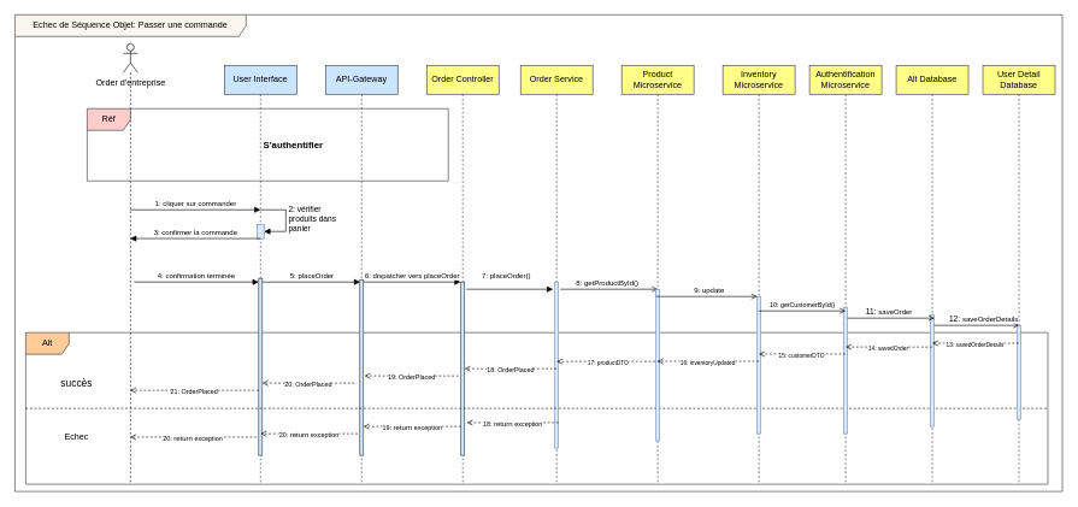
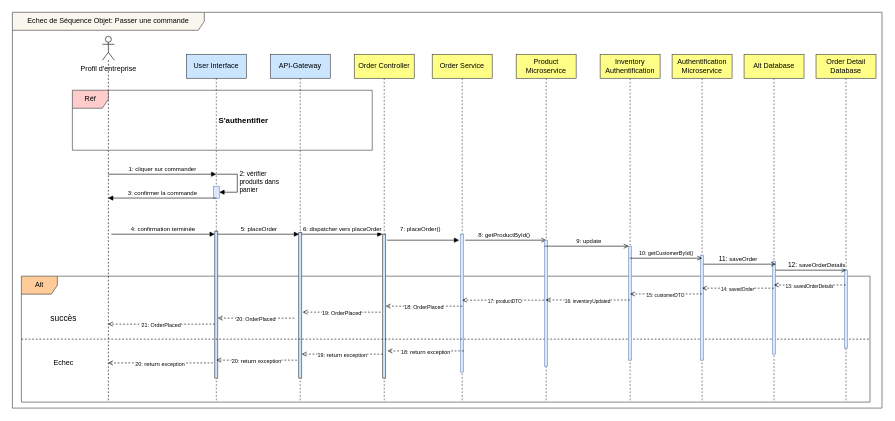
  <mxCell id="0" />
  <mxCell id="1" parent="0" />
  <mxCell id="2" value="Alt" style="shape=umlFrame;whiteSpace=wrap;html=1;pointerEvents=0;fillColor=#ffcc99;strokeColor=#36393d;" parent="1" vertex="1"><mxGeometry x="35" y="460" width="1415" height="210" as="geometry" /></mxCell>
  <mxCell id="3" value="" style="shape=umlLifeline;perimeter=lifelinePerimeter;whiteSpace=wrap;html=1;container=1;dropTarget=0;collapsible=0;recursiveResize=0;outlineConnect=0;portConstraint=eastwest;newEdgeStyle={&quot;curved&quot;:0,&quot;rounded&quot;:0};participant=umlActor;size=40;" parent="1" vertex="1"><mxGeometry x="170" y="60" width="20" height="610" as="geometry" /></mxCell>
  <mxCell id="4" value="User Interface" style="shape=umlLifeline;perimeter=lifelinePerimeter;whiteSpace=wrap;html=1;container=1;dropTarget=0;collapsible=0;recursiveResize=0;outlineConnect=0;portConstraint=eastwest;newEdgeStyle={&quot;curved&quot;:0,&quot;rounded&quot;:0};fillColor=#cce5ff;strokeColor=#36393d;" parent="1" vertex="1"><mxGeometry x="310" y="90" width="100" height="580" as="geometry" /></mxCell>
  <mxCell id="5" value="" style="html=1;points=[[0,0,0,0,5],[0,1,0,0,-5],[1,0,0,0,5],[1,1,0,0,-5]];perimeter=orthogonalPerimeter;outlineConnect=0;targetShapes=umlLifeline;portConstraint=eastwest;newEdgeStyle={&quot;curved&quot;:0,&quot;rounded&quot;:0};fillColor=#cce5ff;strokeColor=#36393d;" parent="4" vertex="1"><mxGeometry x="47.5" y="295" width="5" height="245" as="geometry" /></mxCell>
  <mxCell id="6" value="" style="html=1;points=[[0,0,0,0,5],[0,1,0,0,-5],[1,0,0,0,5],[1,1,0,0,-5]];perimeter=orthogonalPerimeter;outlineConnect=0;targetShapes=umlLifeline;portConstraint=eastwest;newEdgeStyle={&quot;curved&quot;:0,&quot;rounded&quot;:0};fillColor=#dae8fc;strokeColor=#6c8ebf;" parent="4" vertex="1"><mxGeometry x="45" y="220" width="10" height="20" as="geometry" /></mxCell>
  <mxCell id="7" value="API-Gateway" style="shape=umlLifeline;perimeter=lifelinePerimeter;whiteSpace=wrap;html=1;container=1;dropTarget=0;collapsible=0;recursiveResize=0;outlineConnect=0;portConstraint=eastwest;newEdgeStyle={&quot;curved&quot;:0,&quot;rounded&quot;:0};fillColor=#cce5ff;strokeColor=#36393d;" parent="1" vertex="1"><mxGeometry x="450" y="90" width="100" height="580" as="geometry" /></mxCell>
  <mxCell id="8" value="" style="html=1;points=[[0,0,0,0,5],[0,1,0,0,-5],[1,0,0,0,5],[1,1,0,0,-5]];perimeter=orthogonalPerimeter;outlineConnect=0;targetShapes=umlLifeline;portConstraint=eastwest;newEdgeStyle={&quot;curved&quot;:0,&quot;rounded&quot;:0};fillColor=#cce5ff;strokeColor=#36393d;" parent="7" vertex="1"><mxGeometry x="47.5" y="297.5" width="5" height="242.5" as="geometry" /></mxCell>
  <mxCell id="9" value="Order Controller" style="shape=umlLifeline;perimeter=lifelinePerimeter;whiteSpace=wrap;html=1;container=1;dropTarget=0;collapsible=0;recursiveResize=0;outlineConnect=0;portConstraint=eastwest;newEdgeStyle={&quot;curved&quot;:0,&quot;rounded&quot;:0};fillColor=#ffff88;strokeColor=#36393d;" parent="1" vertex="1"><mxGeometry x="590" y="90" width="100" height="580" as="geometry" /></mxCell>
  <mxCell id="10" value="Order Service" style="shape=umlLifeline;perimeter=lifelinePerimeter;whiteSpace=wrap;html=1;container=1;dropTarget=0;collapsible=0;recursiveResize=0;outlineConnect=0;portConstraint=eastwest;newEdgeStyle={&quot;curved&quot;:0,&quot;rounded&quot;:0};fillColor=#ffff88;strokeColor=#36393d;" parent="1" vertex="1"><mxGeometry x="720" y="90" width="100" height="580" as="geometry" /></mxCell>
  <mxCell id="11" value="Product Microservice" style="shape=umlLifeline;perimeter=lifelinePerimeter;whiteSpace=wrap;html=1;container=1;dropTarget=0;collapsible=0;recursiveResize=0;outlineConnect=0;portConstraint=eastwest;newEdgeStyle={&quot;curved&quot;:0,&quot;rounded&quot;:0};fillColor=#ffff88;strokeColor=#36393d;" parent="1" vertex="1"><mxGeometry x="860" y="90" width="100" height="580" as="geometry" /></mxCell>
  <mxCell id="12" value="Réf" style="shape=umlFrame;whiteSpace=wrap;html=1;pointerEvents=0;fillColor=#ffcccc;strokeColor=#36393d;" parent="1" vertex="1"><mxGeometry x="120" y="150" width="500" height="100" as="geometry" /></mxCell>
  <mxCell id="13" value="&lt;b&gt;&lt;font style=&quot;font-size: 13px;&quot;&gt;S'authentifier&lt;/font&gt;&lt;/b&gt;" style="text;html=1;align=center;verticalAlign=middle;resizable=0;points=[];autosize=1;strokeColor=none;fillColor=none;" parent="1" vertex="1"><mxGeometry x="350" y="185" width="110" height="30" as="geometry" /></mxCell>
  <mxCell id="14" value="&lt;font style=&quot;font-size: 10px;&quot;&gt;1: cliquer sur commander&lt;br&gt;&lt;/font&gt;" style="html=1;verticalAlign=bottom;endArrow=block;curved=0;rounded=0;" parent="1" source="3" edge="1"><mxGeometry width="80" relative="1" as="geometry"><mxPoint x="185.31" y="290" as="sourcePoint" /><mxPoint x="360" y="290" as="targetPoint" /></mxGeometry></mxCell>
  <mxCell id="15" value="&lt;font style=&quot;font-size: 10px;&quot;&gt;3: confirmer la commande&lt;br&gt;&lt;/font&gt;" style="html=1;verticalAlign=bottom;endArrow=block;curved=0;rounded=0;" parent="1" target="3" edge="1"><mxGeometry width="80" relative="1" as="geometry"><mxPoint x="360" y="329.76" as="sourcePoint" /><mxPoint x="185.5" y="329.76" as="targetPoint" /></mxGeometry></mxCell>
  <mxCell id="16" value="&lt;font style=&quot;font-size: 10px;&quot;&gt;4: confirmation terminée&lt;br&gt;&lt;/font&gt;" style="html=1;verticalAlign=bottom;endArrow=block;curved=0;rounded=0;entryX=0;entryY=0;entryDx=0;entryDy=5;entryPerimeter=0;" parent="1" target="5" edge="1"><mxGeometry width="80" relative="1" as="geometry"><mxPoint x="185" y="390" as="sourcePoint" /><mxPoint x="350" y="390" as="targetPoint" /></mxGeometry></mxCell>
  <mxCell id="17" value="&lt;font style=&quot;font-size: 10px;&quot;&gt;5: placeOrder&lt;br&gt;&lt;/font&gt;" style="html=1;verticalAlign=bottom;endArrow=block;curved=0;rounded=0;exitX=1;exitY=0;exitDx=0;exitDy=5;exitPerimeter=0;" parent="1" source="5" edge="1"><mxGeometry width="80" relative="1" as="geometry"><mxPoint x="370" y="390" as="sourcePoint" /><mxPoint x="498" y="390" as="targetPoint" /></mxGeometry></mxCell>
  <mxCell id="18" value="" style="html=1;points=[[0,0,0,0,5],[0,1,0,0,-5],[1,0,0,0,5],[1,1,0,0,-5]];perimeter=orthogonalPerimeter;outlineConnect=0;targetShapes=umlLifeline;portConstraint=eastwest;newEdgeStyle={&quot;curved&quot;:0,&quot;rounded&quot;:0};fillColor=#cce5ff;strokeColor=#36393d;" parent="1" vertex="1"><mxGeometry x="637.5" y="390" width="5" height="240" as="geometry" /></mxCell>
  <mxCell id="19" value="" style="html=1;points=[[0,0,0,0,5],[0,1,0,0,-5],[1,0,0,0,5],[1,1,0,0,-5]];perimeter=orthogonalPerimeter;outlineConnect=0;targetShapes=umlLifeline;portConstraint=eastwest;newEdgeStyle={&quot;curved&quot;:0,&quot;rounded&quot;:0};fillColor=#dae8fc;strokeColor=#6c8ebf;" parent="1" vertex="1"><mxGeometry x="767.5" y="390" width="5" height="230" as="geometry" /></mxCell>
  <mxCell id="20" value="&lt;font style=&quot;font-size: 10px;&quot;&gt;6: dispatcher vers &lt;font style=&quot;font-size: 10px;&quot;&gt;placeOrder&lt;/font&gt;&lt;/font&gt;" style="html=1;verticalAlign=bottom;endArrow=block;curved=0;rounded=0;" parent="1" source="8" edge="1"><mxGeometry x="-0.003" width="80" relative="1" as="geometry"><mxPoint x="507" y="390" as="sourcePoint" /><mxPoint x="637" y="390" as="targetPoint" /><mxPoint as="offset" /></mxGeometry></mxCell>
  <mxCell id="21" value="&lt;font style=&quot;font-size: 10px;&quot;&gt;7:&amp;nbsp;&lt;font style=&quot;font-size: 10px;&quot;&gt;placeOrder&lt;/font&gt;&lt;font style=&quot;font-size: 10px;&quot;&gt;()&lt;/font&gt;&lt;/font&gt;" style="html=1;verticalAlign=bottom;endArrow=block;rounded=0;" parent="1" edge="1"><mxGeometry x="-0.08" y="10" width="80" relative="1" as="geometry"><mxPoint x="645" y="400" as="sourcePoint" /><mxPoint x="765" y="400" as="targetPoint" /><mxPoint as="offset" /></mxGeometry></mxCell>
  <mxCell id="22" value="Echec" style="text;html=1;align=center;verticalAlign=middle;resizable=0;points=[];autosize=1;strokeColor=none;fillColor=none;" parent="1" vertex="1"><mxGeometry x="75" y="590" width="60" height="30" as="geometry" /></mxCell>
  <mxCell id="23" value="&lt;h2 style=&quot;font-size: 17px;&quot; class=&quot;AdresseDefinition&quot;&gt;&#09;&#09;&#09;&#09;&lt;font style=&quot;font-size: 14px; font-weight: normal;&quot;&gt;succès&lt;/font&gt;&lt;/h2&gt;" style="text;html=1;align=center;verticalAlign=middle;resizable=0;points=[];autosize=1;strokeColor=none;fillColor=none;" parent="1" vertex="1"><mxGeometry x="70" y="500" width="70" height="60" as="geometry" /></mxCell>
  <mxCell id="24" value="" style="line;strokeWidth=1;fillColor=none;align=left;verticalAlign=middle;spacingTop=-1;spacingLeft=3;spacingRight=3;rotatable=0;labelPosition=right;points=[];portConstraint=eastwest;strokeColor=inherit;dashed=1;" parent="1" vertex="1"><mxGeometry x="35" y="561" width="1415" height="8" as="geometry" /></mxCell>
  <mxCell id="25" value="Echec de Séquence Objet: Passer une commande" style="shape=umlFrame;whiteSpace=wrap;html=1;pointerEvents=0;width=320;height=30;fillColor=#f9f7ed;strokeColor=#36393d;" parent="1" vertex="1"><mxGeometry x="20" y="20" width="1450" height="660" as="geometry" /></mxCell>
- <mxCell id="26" value="Order d'entreprise" style="text;html=1;align=center;verticalAlign=middle;resizable=0;points=[];autosize=1;strokeColor=none;fillColor=none;" parent="1" vertex="1"><mxGeometry x="120" y="100" width="120" height="30" as="geometry" /></mxCell>
+ <mxCell id="26" value="Profil d'entreprise" style="text;html=1;align=center;verticalAlign=middle;resizable=0;points=[];autosize=1;strokeColor=none;fillColor=none;" parent="1" vertex="1"><mxGeometry x="120" y="100" width="120" height="30" as="geometry" /></mxCell>
  <mxCell id="27" value="&lt;div&gt;2: vérifier&amp;nbsp;&lt;/div&gt;&lt;div&gt;produits dans &lt;br&gt;&lt;/div&gt;&lt;div&gt;panier&lt;br&gt;&lt;/div&gt;" style="html=1;align=left;spacingLeft=2;endArrow=block;rounded=0;edgeStyle=orthogonalEdgeStyle;curved=0;rounded=0;" parent="1" target="6" edge="1"><mxGeometry relative="1" as="geometry"><mxPoint x="360" y="290" as="sourcePoint" /><Array as="points"><mxPoint x="395" y="320" /></Array></mxGeometry></mxCell>
- <mxCell id="28" value="Inventory Microservice" style="shape=umlLifeline;perimeter=lifelinePerimeter;whiteSpace=wrap;html=1;container=1;dropTarget=0;collapsible=0;recursiveResize=0;outlineConnect=0;portConstraint=eastwest;newEdgeStyle={&quot;curved&quot;:0,&quot;rounded&quot;:0};fillColor=#ffff88;strokeColor=#36393d;" parent="1" vertex="1"><mxGeometry x="1000" y="90" width="100" height="580" as="geometry" /></mxCell>
+ <mxCell id="28" value="Inventory Authentification" style="shape=umlLifeline;perimeter=lifelinePerimeter;whiteSpace=wrap;html=1;container=1;dropTarget=0;collapsible=0;recursiveResize=0;outlineConnect=0;portConstraint=eastwest;newEdgeStyle={&quot;curved&quot;:0,&quot;rounded&quot;:0};fillColor=#ffff88;strokeColor=#36393d;" parent="1" vertex="1"><mxGeometry x="1000" y="90" width="100" height="580" as="geometry" /></mxCell>
  <mxCell id="29" value="" style="html=1;points=[[0,0,0,0,5],[0,1,0,0,-5],[1,0,0,0,5],[1,1,0,0,-5]];perimeter=orthogonalPerimeter;outlineConnect=0;targetShapes=umlLifeline;portConstraint=eastwest;newEdgeStyle={&quot;curved&quot;:0,&quot;rounded&quot;:0};fillColor=#dae8fc;strokeColor=#6c8ebf;" parent="28" vertex="1"><mxGeometry x="47.5" y="320" width="5" height="190" as="geometry" /></mxCell>
  <mxCell id="30" value="Alt Database" style="shape=umlLifeline;perimeter=lifelinePerimeter;whiteSpace=wrap;html=1;container=1;dropTarget=0;collapsible=0;recursiveResize=0;outlineConnect=0;portConstraint=eastwest;newEdgeStyle={&quot;curved&quot;:0,&quot;rounded&quot;:0};fillColor=#ffff88;strokeColor=#36393d;" parent="1" vertex="1"><mxGeometry x="1240" y="90" width="100" height="580" as="geometry" /></mxCell>
  <mxCell id="31" value="" style="html=1;points=[[0,0,0,0,5],[0,1,0,0,-5],[1,0,0,0,5],[1,1,0,0,-5]];perimeter=orthogonalPerimeter;outlineConnect=0;targetShapes=umlLifeline;portConstraint=eastwest;newEdgeStyle={&quot;curved&quot;:0,&quot;rounded&quot;:0};fillColor=#dae8fc;strokeColor=#6c8ebf;" parent="30" vertex="1"><mxGeometry x="47.5" y="345" width="5" height="155" as="geometry" /></mxCell>
  <mxCell id="32" value="&lt;font style=&quot;font-size: 10px;&quot;&gt;8: getProductById()&lt;/font&gt;" style="html=1;verticalAlign=bottom;endArrow=open;rounded=0;endFill=0;exitX=1;exitY=0;exitDx=0;exitDy=5;exitPerimeter=0;" parent="1" edge="1"><mxGeometry x="-0.037" width="80" relative="1" as="geometry"><mxPoint x="775" y="400" as="sourcePoint" /><mxPoint x="910" y="400" as="targetPoint" /><mxPoint as="offset" /></mxGeometry></mxCell>
  <mxCell id="33" value="Authentification Microservice" style="shape=umlLifeline;perimeter=lifelinePerimeter;whiteSpace=wrap;html=1;container=1;dropTarget=0;collapsible=0;recursiveResize=0;outlineConnect=0;portConstraint=eastwest;newEdgeStyle={&quot;curved&quot;:0,&quot;rounded&quot;:0};fillColor=#ffff88;strokeColor=#36393d;" parent="1" vertex="1"><mxGeometry x="1120" y="90" width="100" height="580" as="geometry" /></mxCell>
  <mxCell id="34" value="" style="html=1;points=[[0,0,0,0,5],[0,1,0,0,-5],[1,0,0,0,5],[1,1,0,0,-5]];perimeter=orthogonalPerimeter;outlineConnect=0;targetShapes=umlLifeline;portConstraint=eastwest;newEdgeStyle={&quot;curved&quot;:0,&quot;rounded&quot;:0};fillColor=#dae8fc;strokeColor=#6c8ebf;" parent="33" vertex="1"><mxGeometry x="47.5" y="335" width="5" height="175" as="geometry" /></mxCell>
  <mxCell id="35" value="&lt;font style=&quot;font-size: 9px;&quot;&gt;10: getCustomerById()&lt;/font&gt;" style="html=1;verticalAlign=bottom;endArrow=open;rounded=0;endFill=0;" parent="1" edge="1"><mxGeometry x="0.004" width="80" relative="1" as="geometry"><mxPoint x="1049.5" y="430" as="sourcePoint" /><mxPoint x="1170" y="430" as="targetPoint" /><mxPoint as="offset" /></mxGeometry></mxCell>
- <mxCell id="36" value="User Detail Database" style="shape=umlLifeline;perimeter=lifelinePerimeter;whiteSpace=wrap;html=1;container=1;dropTarget=0;collapsible=0;recursiveResize=0;outlineConnect=0;portConstraint=eastwest;newEdgeStyle={&quot;curved&quot;:0,&quot;rounded&quot;:0};fillColor=#ffff88;strokeColor=#36393d;" parent="1" vertex="1"><mxGeometry x="1360" y="90" width="100" height="580" as="geometry" /></mxCell>
+ <mxCell id="36" value="Order Detail Database" style="shape=umlLifeline;perimeter=lifelinePerimeter;whiteSpace=wrap;html=1;container=1;dropTarget=0;collapsible=0;recursiveResize=0;outlineConnect=0;portConstraint=eastwest;newEdgeStyle={&quot;curved&quot;:0,&quot;rounded&quot;:0};fillColor=#ffff88;strokeColor=#36393d;" parent="1" vertex="1"><mxGeometry x="1360" y="90" width="100" height="580" as="geometry" /></mxCell>
  <mxCell id="37" value="" style="html=1;points=[[0,0,0,0,5],[0,1,0,0,-5],[1,0,0,0,5],[1,1,0,0,-5]];perimeter=orthogonalPerimeter;outlineConnect=0;targetShapes=umlLifeline;portConstraint=eastwest;newEdgeStyle={&quot;curved&quot;:0,&quot;rounded&quot;:0};fillColor=#dae8fc;strokeColor=#6c8ebf;" parent="36" vertex="1"><mxGeometry x="47.5" y="360" width="5" height="130" as="geometry" /></mxCell>
  <mxCell id="38" value="12: &lt;font style=&quot;font-size: 10px;&quot;&gt;&lt;font style=&quot;font-size: 10px;&quot;&gt;saveOrderDetails&lt;/font&gt;&lt;/font&gt;" style="html=1;verticalAlign=bottom;endArrow=open;rounded=0;endFill=0;entryX=0.5;entryY=0.684;entryDx=0;entryDy=0;entryPerimeter=0;" parent="1" source="31" edge="1"><mxGeometry x="0.149" width="80" relative="1" as="geometry"><mxPoint x="1300" y="450" as="sourcePoint" /><mxPoint x="1410" y="450" as="targetPoint" /><mxPoint as="offset" /></mxGeometry></mxCell>
  <mxCell id="39" value="" style="html=1;verticalAlign=bottom;endArrow=open;rounded=0;dashed=1;endFill=0;" parent="1" edge="1"><mxGeometry x="-0.08" y="10" width="80" relative="1" as="geometry"><mxPoint x="1409.5" y="474.66" as="sourcePoint" /><mxPoint x="1289.81" y="474.66" as="targetPoint" /><mxPoint as="offset" /></mxGeometry></mxCell>
  <mxCell id="40" value="&lt;font style=&quot;font-size: 8px;&quot;&gt;13: savedOrderDetails&lt;/font&gt;" style="edgeLabel;html=1;align=center;verticalAlign=middle;resizable=0;points=[];" parent="39" vertex="1" connectable="0"><mxGeometry x="0.014" y="1" relative="1" as="geometry"><mxPoint as="offset" /></mxGeometry></mxCell>
  <mxCell id="41" value="11: &lt;font style=&quot;font-size: 10px;&quot;&gt;&lt;font style=&quot;font-size: 10px;&quot;&gt;saveOrder&lt;/font&gt;&lt;/font&gt;" style="html=1;verticalAlign=bottom;endArrow=open;rounded=0;endFill=0;" parent="1" edge="1"><mxGeometry x="-0.046" width="80" relative="1" as="geometry"><mxPoint x="1172.5" y="440" as="sourcePoint" /><mxPoint x="1293" y="440" as="targetPoint" /><mxPoint as="offset" /></mxGeometry></mxCell>
  <mxCell id="42" value="" style="html=1;points=[[0,0,0,0,5],[0,1,0,0,-5],[1,0,0,0,5],[1,1,0,0,-5]];perimeter=orthogonalPerimeter;outlineConnect=0;targetShapes=umlLifeline;portConstraint=eastwest;newEdgeStyle={&quot;curved&quot;:0,&quot;rounded&quot;:0};fillColor=#dae8fc;strokeColor=#6c8ebf;" parent="1" vertex="1"><mxGeometry x="907.5" y="400" width="5" height="210" as="geometry" /></mxCell>
  <mxCell id="43" value="&lt;font style=&quot;font-size: 10px;&quot;&gt;9: update&lt;/font&gt;" style="html=1;verticalAlign=bottom;endArrow=open;rounded=0;endFill=0;exitX=1;exitY=0;exitDx=0;exitDy=5;exitPerimeter=0;" parent="1" target="29" edge="1"><mxGeometry x="0.036" width="80" relative="1" as="geometry"><mxPoint x="907.5" y="410" as="sourcePoint" /><mxPoint x="1042.5" y="410" as="targetPoint" /><mxPoint as="offset" /></mxGeometry></mxCell>
  <mxCell id="44" value="" style="html=1;verticalAlign=bottom;endArrow=open;rounded=0;dashed=1;endFill=0;" parent="1" edge="1"><mxGeometry x="-0.08" y="10" width="80" relative="1" as="geometry"><mxPoint x="1289.69" y="480" as="sourcePoint" /><mxPoint x="1170" y="480" as="targetPoint" /><mxPoint as="offset" /></mxGeometry></mxCell>
  <mxCell id="45" value="&lt;font style=&quot;font-size: 8px;&quot;&gt;14: savedOrder&lt;/font&gt;" style="edgeLabel;html=1;align=center;verticalAlign=middle;resizable=0;points=[];" parent="44" vertex="1" connectable="0"><mxGeometry x="0.014" y="1" relative="1" as="geometry"><mxPoint as="offset" /></mxGeometry></mxCell>
  <mxCell id="46" value="" style="html=1;verticalAlign=bottom;endArrow=open;rounded=0;dashed=1;endFill=0;" parent="1" edge="1"><mxGeometry x="-0.08" y="10" width="80" relative="1" as="geometry"><mxPoint x="1169.69" y="489.67" as="sourcePoint" /><mxPoint x="1050" y="489.67" as="targetPoint" /><mxPoint as="offset" /></mxGeometry></mxCell>
  <mxCell id="47" value="&lt;font style=&quot;font-size: 8px;&quot;&gt;15: customerDTO&lt;/font&gt;" style="edgeLabel;html=1;align=center;verticalAlign=middle;resizable=0;points=[];" parent="46" vertex="1" connectable="0"><mxGeometry x="0.014" y="1" relative="1" as="geometry"><mxPoint as="offset" /></mxGeometry></mxCell>
  <mxCell id="48" value="" style="html=1;verticalAlign=bottom;endArrow=open;rounded=0;dashed=1;endFill=0;" parent="1" target="11" edge="1"><mxGeometry x="-0.08" y="10" width="80" relative="1" as="geometry"><mxPoint x="1049.69" y="499.67" as="sourcePoint" /><mxPoint x="930" y="499.67" as="targetPoint" /><mxPoint as="offset" /></mxGeometry></mxCell>
  <mxCell id="49" value="&lt;font style=&quot;font-size: 8px;&quot;&gt;16: inventoryUpdated&lt;br&gt;&lt;/font&gt;" style="edgeLabel;html=1;align=center;verticalAlign=middle;resizable=0;points=[];" parent="48" vertex="1" connectable="0"><mxGeometry x="0.014" y="1" relative="1" as="geometry"><mxPoint as="offset" /></mxGeometry></mxCell>
  <mxCell id="50" value="" style="html=1;verticalAlign=bottom;endArrow=open;rounded=0;dashed=1;endFill=0;" parent="1" edge="1"><mxGeometry x="-0.08" y="10" width="80" relative="1" as="geometry"><mxPoint x="912.5" y="500" as="sourcePoint" /><mxPoint x="770" y="500" as="targetPoint" /><mxPoint as="offset" /></mxGeometry></mxCell>
  <mxCell id="51" value="&lt;font style=&quot;font-size: 8px;&quot;&gt;17: productDTO&lt;br&gt;&lt;/font&gt;" style="edgeLabel;html=1;align=center;verticalAlign=middle;resizable=0;points=[];" parent="50" vertex="1" connectable="0"><mxGeometry x="0.014" y="1" relative="1" as="geometry"><mxPoint as="offset" /></mxGeometry></mxCell>
  <mxCell id="52" value="" style="html=1;verticalAlign=bottom;endArrow=open;rounded=0;dashed=1;endFill=0;" parent="1" target="18" edge="1"><mxGeometry x="-0.08" y="10" width="80" relative="1" as="geometry"><mxPoint x="770" y="510" as="sourcePoint" /><mxPoint x="650" y="510" as="targetPoint" /><mxPoint as="offset" /></mxGeometry></mxCell>
  <mxCell id="53" value="&lt;font style=&quot;font-size: 9px;&quot;&gt;18: OrderPlaced&lt;/font&gt;" style="edgeLabel;html=1;align=center;verticalAlign=middle;resizable=0;points=[];" parent="52" vertex="1" connectable="0"><mxGeometry x="0.014" y="1" relative="1" as="geometry"><mxPoint as="offset" /></mxGeometry></mxCell>
  <mxCell id="54" value="" style="html=1;verticalAlign=bottom;endArrow=open;rounded=0;dashed=1;endFill=0;" parent="1" edge="1"><mxGeometry x="-0.08" y="10" width="80" relative="1" as="geometry"><mxPoint x="634" y="520" as="sourcePoint" /><mxPoint x="504" y="520" as="targetPoint" /><mxPoint as="offset" /></mxGeometry></mxCell>
  <mxCell id="55" value="&lt;font style=&quot;font-size: 9px;&quot;&gt;19: OrderPlaced&lt;/font&gt;" style="edgeLabel;html=1;align=center;verticalAlign=middle;resizable=0;points=[];" parent="54" vertex="1" connectable="0"><mxGeometry x="0.014" y="1" relative="1" as="geometry"><mxPoint as="offset" /></mxGeometry></mxCell>
  <mxCell id="56" value="" style="html=1;verticalAlign=bottom;endArrow=open;rounded=0;dashed=1;endFill=0;" parent="1" target="5" edge="1"><mxGeometry x="-0.08" y="10" width="80" relative="1" as="geometry"><mxPoint x="490" y="530" as="sourcePoint" /><mxPoint x="370" y="530" as="targetPoint" /><mxPoint as="offset" /></mxGeometry></mxCell>
  <mxCell id="57" value="&lt;font style=&quot;font-size: 9px;&quot;&gt;20: OrderPlaced&lt;/font&gt;" style="edgeLabel;html=1;align=center;verticalAlign=middle;resizable=0;points=[];" parent="56" vertex="1" connectable="0"><mxGeometry x="0.014" y="1" relative="1" as="geometry"><mxPoint as="offset" /></mxGeometry></mxCell>
  <mxCell id="58" value="" style="html=1;verticalAlign=bottom;endArrow=open;rounded=0;dashed=1;endFill=0;" parent="1" source="5" target="3" edge="1"><mxGeometry x="-0.08" y="10" width="80" relative="1" as="geometry"><mxPoint x="350" y="540" as="sourcePoint" /><mxPoint x="225" y="540" as="targetPoint" /><mxPoint as="offset" /><Array as="points"><mxPoint x="320" y="540" /></Array></mxGeometry></mxCell>
  <mxCell id="59" value="&lt;font style=&quot;font-size: 9px;&quot;&gt;21: OrderPlaced&lt;/font&gt;" style="edgeLabel;html=1;align=center;verticalAlign=middle;resizable=0;points=[];" parent="58" vertex="1" connectable="0"><mxGeometry x="0.014" y="1" relative="1" as="geometry"><mxPoint as="offset" /></mxGeometry></mxCell>
  <mxCell id="60" value="" style="html=1;verticalAlign=bottom;endArrow=open;rounded=0;dashed=1;endFill=0;" parent="1" edge="1"><mxGeometry x="-0.08" y="10" width="80" relative="1" as="geometry"><mxPoint x="772.5" y="584.66" as="sourcePoint" /><mxPoint x="645.5" y="584.66" as="targetPoint" /><mxPoint as="offset" /></mxGeometry></mxCell>
  <mxCell id="61" value="&lt;font style=&quot;font-size: 9px;&quot;&gt;18: &lt;/font&gt;&lt;font style=&quot;font-size: 10px;&quot;&gt;return &lt;/font&gt;&lt;font style=&quot;font-size: 9px;&quot;&gt;exception&lt;br&gt;&lt;/font&gt;" style="edgeLabel;html=1;align=center;verticalAlign=middle;resizable=0;points=[];" parent="60" vertex="1" connectable="0"><mxGeometry x="0.014" y="1" relative="1" as="geometry"><mxPoint as="offset" /></mxGeometry></mxCell>
  <mxCell id="62" value="" style="html=1;verticalAlign=bottom;endArrow=open;rounded=0;dashed=1;endFill=0;" parent="1" target="8" edge="1"><mxGeometry x="-0.08" y="10" width="80" relative="1" as="geometry"><mxPoint x="637.5" y="590" as="sourcePoint" /><mxPoint x="510.5" y="590" as="targetPoint" /><mxPoint as="offset" /></mxGeometry></mxCell>
  <mxCell id="63" value="&lt;font style=&quot;font-size: 9px;&quot;&gt;19: &lt;/font&gt;&lt;font style=&quot;font-size: 10px;&quot;&gt;return &lt;/font&gt;&lt;font style=&quot;font-size: 9px;&quot;&gt;exception&lt;/font&gt;" style="edgeLabel;html=1;align=center;verticalAlign=middle;resizable=0;points=[];" parent="62" vertex="1" connectable="0"><mxGeometry x="0.014" y="1" relative="1" as="geometry"><mxPoint as="offset" /></mxGeometry></mxCell>
  <mxCell id="64" value="" style="html=1;verticalAlign=bottom;endArrow=open;rounded=0;dashed=1;endFill=0;" parent="1" edge="1"><mxGeometry x="-0.08" y="10" width="80" relative="1" as="geometry"><mxPoint x="494.5" y="600" as="sourcePoint" /><mxPoint x="360" y="600" as="targetPoint" /><mxPoint as="offset" /></mxGeometry></mxCell>
  <mxCell id="65" value="&lt;font style=&quot;font-size: 9px;&quot;&gt;20: &lt;/font&gt;&lt;font style=&quot;font-size: 10px;&quot;&gt;return &lt;/font&gt;&lt;font style=&quot;font-size: 9px;&quot;&gt;exception&lt;/font&gt;" style="edgeLabel;html=1;align=center;verticalAlign=middle;resizable=0;points=[];" parent="64" vertex="1" connectable="0"><mxGeometry x="0.014" y="1" relative="1" as="geometry"><mxPoint as="offset" /></mxGeometry></mxCell>
  <mxCell id="66" value="" style="html=1;verticalAlign=bottom;endArrow=open;rounded=0;dashed=1;endFill=0;" parent="1" target="3" edge="1"><mxGeometry x="-0.08" y="10" width="80" relative="1" as="geometry"><mxPoint x="354.5" y="604.66" as="sourcePoint" /><mxPoint x="220" y="604.66" as="targetPoint" /><mxPoint as="offset" /></mxGeometry></mxCell>
  <mxCell id="67" value="&lt;font style=&quot;font-size: 9px;&quot;&gt;20: &lt;/font&gt;&lt;font style=&quot;font-size: 10px;&quot;&gt;return &lt;/font&gt;&lt;font style=&quot;font-size: 9px;&quot;&gt;exception&lt;/font&gt;" style="edgeLabel;html=1;align=center;verticalAlign=middle;resizable=0;points=[];" parent="66" vertex="1" connectable="0"><mxGeometry x="0.014" y="1" relative="1" as="geometry"><mxPoint as="offset" /></mxGeometry></mxCell>
